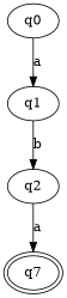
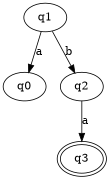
  digraph {
    q0
    q1
    q2
-   q3 [peripheries=2 label=q7]
-   q0 -> q1 [label=a]
+   q3 [peripheries=2]
+   q1 -> q0 [label=a]
    q1 -> q2 [label=b]
    q2 -> q3 [label=a]
  }
